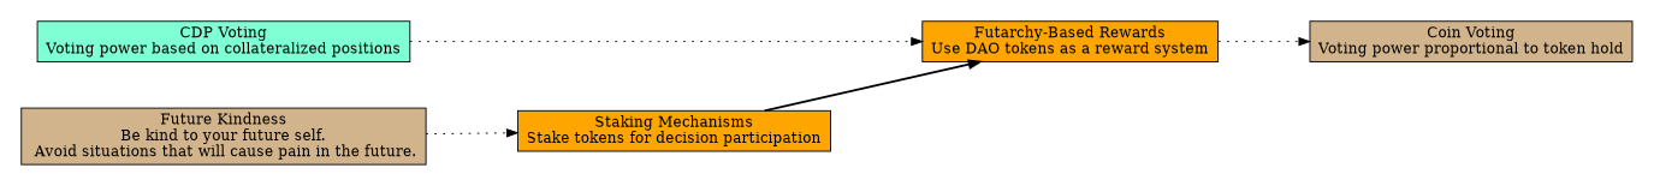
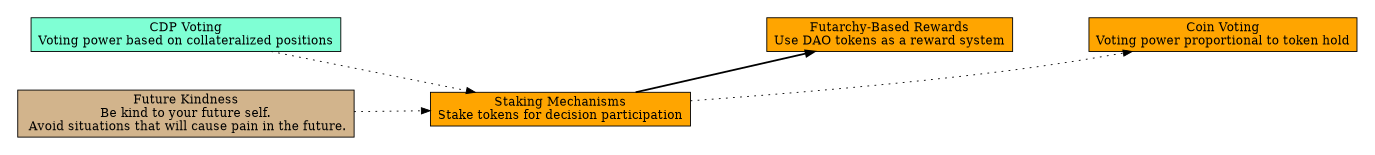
  digraph {
    nodesep=0.6
    rankdir=LR
    ranksep=1.2
    node [fillcolor=tan shape=box style=filled]
    edge [style=dotted]
    n1 [fillcolor=aquamarine label="CDP Voting\nVoting power based on collateralized positions"]
    n2 [label="Future Kindness\nBe kind to your future self.\n Avoid situations that will cause pain in the future."]
    n3 [fillcolor=orange label="Futarchy-Based Rewards\nUse DAO tokens as a reward system"]
-   n4 [label="Coin Voting\nVoting power proportional to token hold"]
+   n4 [fillcolor=orange label="Coin Voting\nVoting power proportional to token hold"]
    n5 [fillcolor=orange label="Staking Mechanisms\nStake tokens for decision participation"]
    subgraph cluster_1 {
      rank=max
      style=invis
      n1
      n2
    }
    subgraph cluster_2 {
      rank=min
      style=invis
      n3
      n4
    }
-   n1 -> n3
+   n1 -> n5
    n2 -> n5
    n5 -> n3 [style=bold]
-   n3 -> n4
+   n5 -> n4
  }
